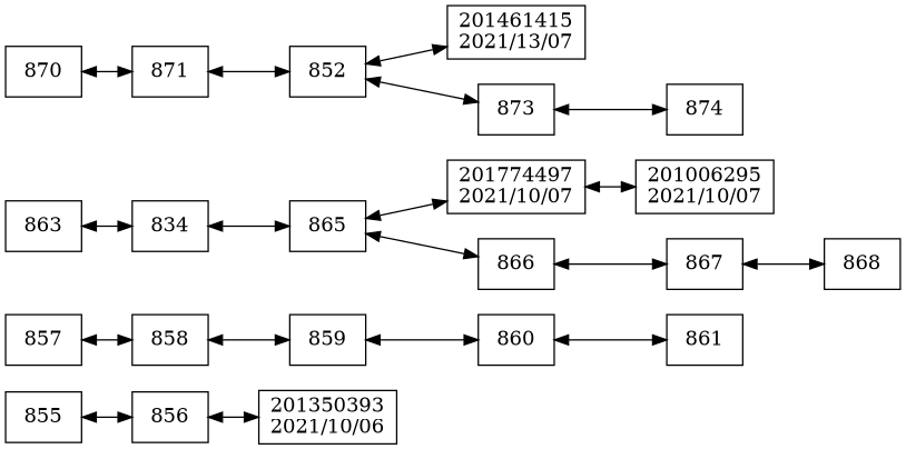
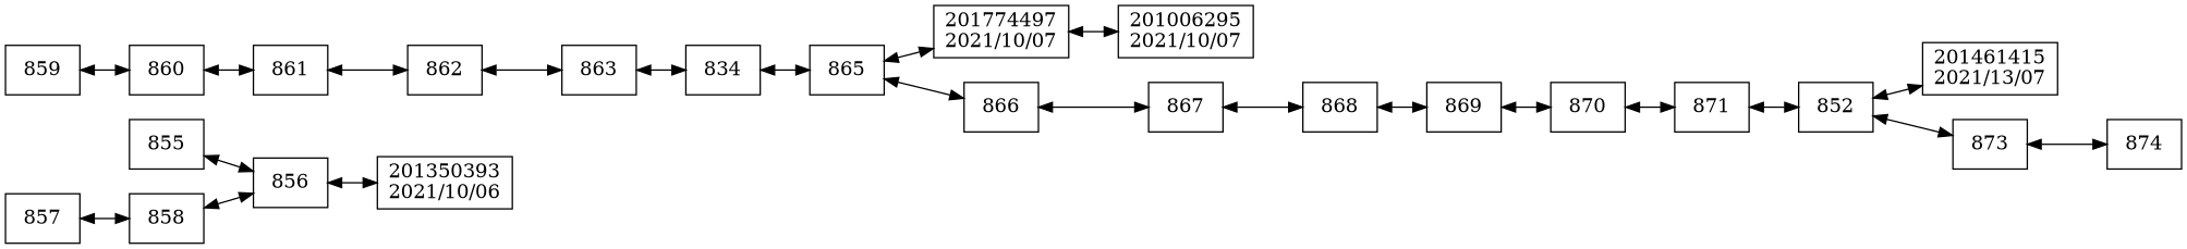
  digraph {
    compound=true
    rankdir=LR
    node [shape=box]
    edge [dir=both]
    n1 [label=855]
    n2 [label=856]
    n3 [label="201350393\n2021/10/06"]
    n4 [label=857]
    n5 [label=858]
    n6 [label=859]
    n7 [label=860]
    n8 [label=861]
+   n9 [label=862]
    n10 [label=863]
    n11 [label=834]
    n12 [label=865]
    n13 [label="201774497\n2021/10/07"]
    n14 [label=866]
    n15 [label="201006295\n2021/10/07"]
    n16 [label=867]
    n17 [label=868]
+   n18 [label=869]
    n19 [label=870]
    n20 [label=871]
    n21 [label=852]
    n22 [label="201461415\n2021/13/07"]
    n23 [label=873]
    n24 [label=874]
    n1 -> n2
    n2 -> n3
    n4 -> n5
-   n5 -> n6
+   n5 -> n2
    n6 -> n7
    n7 -> n8
+   n8 -> n9
+   n9 -> n10
    n10 -> n11
    n11 -> n12
    n12 -> n13
    n12 -> n14
    n13 -> n15
    n14 -> n16
    n16 -> n17
+   n17 -> n18
+   n18 -> n19
    n19 -> n20
    n20 -> n21
    n21 -> n22
    n21 -> n23
    n23 -> n24
  }
